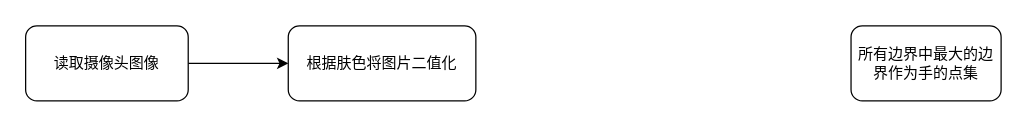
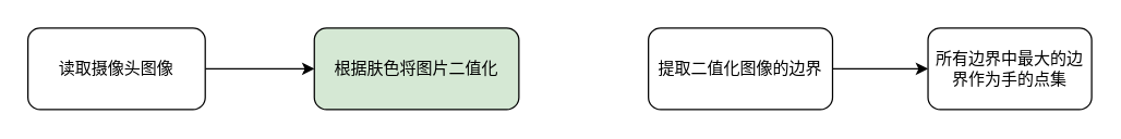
  <mxCell id="0" />
  <mxCell id="1" parent="0" />
  <mxCell id="2" value="" style="edgeStyle=none;html=1;" edge="1" parent="1" source="3" target="4"><mxGeometry relative="1" as="geometry" /></mxCell>
  <mxCell id="3" value="读取摄像头图像" style="rounded=1;whiteSpace=wrap;html=1;" vertex="1" parent="1"><mxGeometry x="20" y="20" width="130" height="60" as="geometry" /></mxCell>
- <mxCell id="4" value="根据肤色将图片二值化" style="rounded=1;whiteSpace=wrap;html=1;" vertex="1" parent="1"><mxGeometry x="230" y="20" width="150" height="60" as="geometry" /></mxCell>
+ <mxCell id="4" value="根据肤色将图片二值化" style="rounded=1;whiteSpace=wrap;html=1;fillColor=#d5e8d4;" vertex="1" parent="1"><mxGeometry x="230" y="20" width="150" height="60" as="geometry" /></mxCell>
+ <mxCell id="5" value="" style="edgeStyle=none;html=1;" edge="1" parent="1" source="6" target="7"><mxGeometry relative="1" as="geometry" /></mxCell>
+ <mxCell id="6" value="提取二值化图像的边界" style="whiteSpace=wrap;html=1;rounded=1;" vertex="1" parent="1"><mxGeometry x="475" y="20" width="135" height="60" as="geometry" /></mxCell>
  <mxCell id="7" value="所有边界中最大的边界作为手的点集" style="whiteSpace=wrap;html=1;rounded=1;" vertex="1" parent="1"><mxGeometry x="680" y="20" width="120" height="60" as="geometry" /></mxCell>
